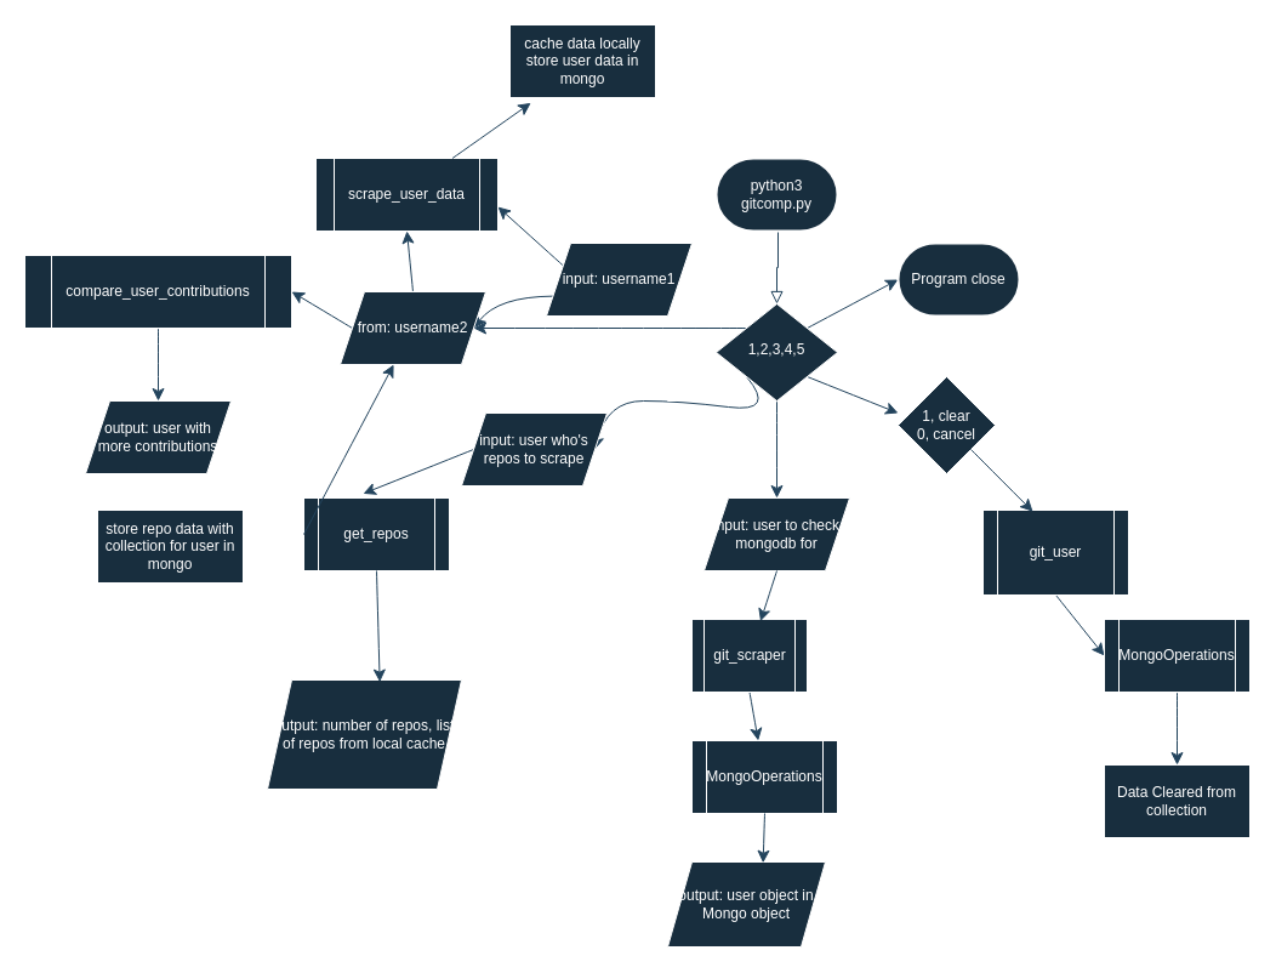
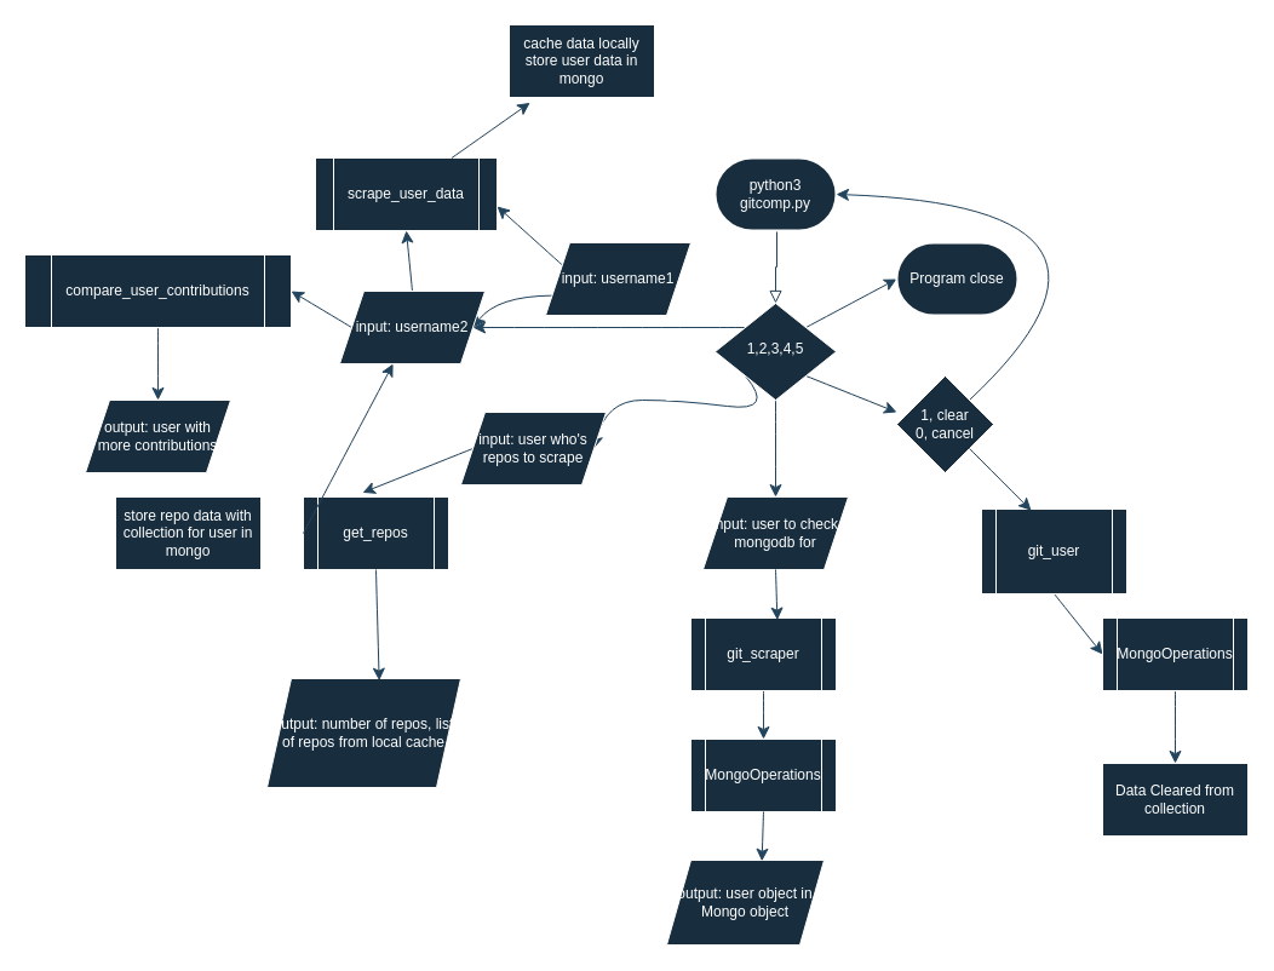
  <mxCell id="0" />
  <mxCell id="1" parent="0" />
  <mxCell id="2" value="" style="rounded=0;html=1;jettySize=auto;orthogonalLoop=1;fontSize=11;endArrow=block;endFill=0;endSize=8;strokeWidth=1;shadow=0;labelBackgroundColor=none;edgeStyle=orthogonalEdgeStyle;strokeColor=#23445D;fontColor=default;" parent="1" edge="1"><mxGeometry relative="1" as="geometry"><mxPoint x="640" y="190" as="sourcePoint" /><mxPoint x="640" y="250" as="targetPoint" /><Array as="points"><mxPoint x="641" y="190" /><mxPoint x="641" y="220" /><mxPoint x="640" y="220" /></Array></mxGeometry></mxCell>
  <mxCell id="3" style="edgeStyle=none;curved=1;rounded=0;orthogonalLoop=1;jettySize=auto;html=1;exitX=0;exitY=1;exitDx=0;exitDy=0;fontSize=12;startSize=8;endSize=8;entryX=1;entryY=0.5;entryDx=0;entryDy=0;labelBackgroundColor=none;strokeColor=#23445D;fontColor=default;" edge="1" parent="1" source="8" target="23"><mxGeometry relative="1" as="geometry"><mxPoint x="490" y="330" as="targetPoint" /><Array as="points"><mxPoint x="640" y="340" /><mxPoint x="560" y="330" /><mxPoint x="500" y="330" /></Array></mxGeometry></mxCell>
  <mxCell id="4" style="edgeStyle=none;curved=1;rounded=0;orthogonalLoop=1;jettySize=auto;html=1;exitX=1;exitY=0;exitDx=0;exitDy=0;fontSize=12;startSize=8;endSize=8;labelBackgroundColor=none;strokeColor=#23445D;fontColor=default;" edge="1" parent="1" source="8"><mxGeometry relative="1" as="geometry"><mxPoint x="740" y="230" as="targetPoint" /></mxGeometry></mxCell>
  <mxCell id="5" style="edgeStyle=none;curved=1;rounded=0;orthogonalLoop=1;jettySize=auto;html=1;exitX=1;exitY=1;exitDx=0;exitDy=0;fontSize=12;startSize=8;endSize=8;labelBackgroundColor=none;strokeColor=#23445D;fontColor=default;" edge="1" parent="1" source="8"><mxGeometry relative="1" as="geometry"><mxPoint x="740" y="340" as="targetPoint" /></mxGeometry></mxCell>
  <mxCell id="6" style="edgeStyle=none;curved=1;rounded=0;orthogonalLoop=1;jettySize=auto;html=1;exitX=0.5;exitY=1;exitDx=0;exitDy=0;fontSize=12;startSize=8;endSize=8;labelBackgroundColor=none;strokeColor=#23445D;fontColor=default;" edge="1" parent="1" source="8"><mxGeometry relative="1" as="geometry"><mxPoint x="640" y="410" as="targetPoint" /></mxGeometry></mxCell>
  <mxCell id="7" style="edgeStyle=none;curved=1;rounded=0;orthogonalLoop=1;jettySize=auto;html=1;exitX=0;exitY=0;exitDx=0;exitDy=0;fontSize=12;startSize=8;endSize=8;labelBackgroundColor=none;strokeColor=#23445D;fontColor=default;" edge="1" parent="1" source="8" target="15"><mxGeometry relative="1" as="geometry"><mxPoint x="510" y="230" as="targetPoint" /></mxGeometry></mxCell>
  <mxCell id="8" value="1,2,3,4,5" style="rhombus;whiteSpace=wrap;html=1;shadow=0;fontFamily=Helvetica;fontSize=12;align=center;strokeWidth=1;spacing=6;spacingTop=-4;labelBackgroundColor=none;fillColor=#182E3E;strokeColor=#FFFFFF;fontColor=#FFFFFF;" parent="1" vertex="1"><mxGeometry x="590" y="250" width="100" height="80" as="geometry" /></mxCell>
  <mxCell id="9" value="python3 gitcomp.py" style="strokeWidth=2;html=1;shape=mxgraph.flowchart.terminator;whiteSpace=wrap;labelBackgroundColor=none;fillColor=#182E3E;strokeColor=#FFFFFF;fontColor=#FFFFFF;" vertex="1" parent="1"><mxGeometry x="590" y="130" width="100" height="60" as="geometry" /></mxCell>
  <mxCell id="10" style="edgeStyle=none;curved=1;rounded=0;orthogonalLoop=1;jettySize=auto;html=1;exitX=0;exitY=0.25;exitDx=0;exitDy=0;fontSize=12;startSize=8;endSize=8;labelBackgroundColor=none;strokeColor=#23445D;fontColor=default;" edge="1" parent="1" source="12"><mxGeometry relative="1" as="geometry"><mxPoint x="410" y="170" as="targetPoint" /></mxGeometry></mxCell>
  <mxCell id="11" style="edgeStyle=none;curved=1;rounded=0;orthogonalLoop=1;jettySize=auto;html=1;exitX=0;exitY=0.75;exitDx=0;exitDy=0;fontSize=12;startSize=8;endSize=8;entryX=1;entryY=0.5;entryDx=0;entryDy=0;labelBackgroundColor=none;strokeColor=#23445D;fontColor=default;" edge="1" parent="1" source="12" target="15"><mxGeometry relative="1" as="geometry"><mxPoint x="400" y="244" as="targetPoint" /><Array as="points"><mxPoint x="410" y="244" /></Array></mxGeometry></mxCell>
  <mxCell id="12" value="input: username1" style="shape=parallelogram;perimeter=parallelogramPerimeter;whiteSpace=wrap;html=1;fixedSize=1;labelBackgroundColor=none;fillColor=#182E3E;strokeColor=#FFFFFF;fontColor=#FFFFFF;" vertex="1" parent="1"><mxGeometry x="450" y="200" width="120" height="60" as="geometry" /></mxCell>
  <mxCell id="13" style="edgeStyle=none;curved=1;rounded=0;orthogonalLoop=1;jettySize=auto;html=1;exitX=0;exitY=0.5;exitDx=0;exitDy=0;fontSize=12;startSize=8;endSize=8;labelBackgroundColor=none;strokeColor=#23445D;fontColor=default;" edge="1" parent="1" source="15"><mxGeometry relative="1" as="geometry"><mxPoint x="240" y="240" as="targetPoint" /></mxGeometry></mxCell>
  <mxCell id="14" style="edgeStyle=none;curved=1;rounded=0;orthogonalLoop=1;jettySize=auto;html=1;exitX=0.5;exitY=0;exitDx=0;exitDy=0;entryX=0.5;entryY=1;entryDx=0;entryDy=0;fontSize=12;startSize=8;endSize=8;labelBackgroundColor=none;strokeColor=#23445D;fontColor=default;" edge="1" parent="1" source="15" target="19"><mxGeometry relative="1" as="geometry" /></mxCell>
- <mxCell id="15" value="from: username2" style="shape=parallelogram;perimeter=parallelogramPerimeter;whiteSpace=wrap;html=1;fixedSize=1;labelBackgroundColor=none;fillColor=#182E3E;strokeColor=#FFFFFF;fontColor=#FFFFFF;" vertex="1" parent="1"><mxGeometry x="280" y="240" width="120" height="60" as="geometry" /></mxCell>
+ <mxCell id="15" value="input: username2" style="shape=parallelogram;perimeter=parallelogramPerimeter;whiteSpace=wrap;html=1;fixedSize=1;labelBackgroundColor=none;fillColor=#182E3E;strokeColor=#FFFFFF;fontColor=#FFFFFF;" vertex="1" parent="1"><mxGeometry x="280" y="240" width="120" height="60" as="geometry" /></mxCell>
  <mxCell id="16" value="output: user with more contributions" style="shape=parallelogram;perimeter=parallelogramPerimeter;whiteSpace=wrap;html=1;fixedSize=1;labelBackgroundColor=none;fillColor=#182E3E;strokeColor=#FFFFFF;fontColor=#FFFFFF;" vertex="1" parent="1"><mxGeometry x="70" y="330" width="120" height="60" as="geometry" /></mxCell>
  <mxCell id="17" style="edgeStyle=none;curved=1;rounded=0;orthogonalLoop=1;jettySize=auto;html=1;exitX=0.5;exitY=1;exitDx=0;exitDy=0;fontSize=12;startSize=8;endSize=8;labelBackgroundColor=none;strokeColor=#23445D;fontColor=default;" edge="1" parent="1" source="18"><mxGeometry relative="1" as="geometry"><mxPoint x="130" y="330" as="targetPoint" /></mxGeometry></mxCell>
  <mxCell id="18" value="compare_user_contributions" style="shape=process;whiteSpace=wrap;html=1;backgroundOutline=1;labelBackgroundColor=none;fillColor=#182E3E;strokeColor=#FFFFFF;fontColor=#FFFFFF;" vertex="1" parent="1"><mxGeometry x="20" y="210" width="220" height="60" as="geometry" /></mxCell>
  <mxCell id="19" value="scrape_user_data" style="shape=process;whiteSpace=wrap;html=1;backgroundOutline=1;labelBackgroundColor=none;fillColor=#182E3E;strokeColor=#FFFFFF;fontColor=#FFFFFF;" vertex="1" parent="1"><mxGeometry x="260" y="130" width="150" height="60" as="geometry" /></mxCell>
  <mxCell id="20" value="cache data locally&lt;div&gt;store user data in mongo&lt;/div&gt;" style="rounded=0;whiteSpace=wrap;html=1;labelBackgroundColor=none;fillColor=#182E3E;strokeColor=#FFFFFF;fontColor=#FFFFFF;" vertex="1" parent="1"><mxGeometry x="420" y="20" width="120" height="60" as="geometry" /></mxCell>
  <mxCell id="21" style="edgeStyle=none;curved=1;rounded=0;orthogonalLoop=1;jettySize=auto;html=1;exitX=0.75;exitY=0;exitDx=0;exitDy=0;entryX=0.143;entryY=1.073;entryDx=0;entryDy=0;entryPerimeter=0;fontSize=12;startSize=8;endSize=8;labelBackgroundColor=none;strokeColor=#23445D;fontColor=default;" edge="1" parent="1" source="19" target="20"><mxGeometry relative="1" as="geometry" /></mxCell>
  <mxCell id="22" style="edgeStyle=none;curved=1;rounded=0;orthogonalLoop=1;jettySize=auto;html=1;exitX=0;exitY=0.5;exitDx=0;exitDy=0;fontSize=12;startSize=8;endSize=8;entryX=0.408;entryY=-0.06;entryDx=0;entryDy=0;entryPerimeter=0;labelBackgroundColor=none;strokeColor=#23445D;fontColor=default;" edge="1" parent="1" source="23" target="24"><mxGeometry relative="1" as="geometry"><mxPoint x="290" y="330" as="targetPoint" /></mxGeometry></mxCell>
  <mxCell id="23" value="input: user who's repos to scrape" style="shape=parallelogram;perimeter=parallelogramPerimeter;whiteSpace=wrap;html=1;fixedSize=1;labelBackgroundColor=none;fillColor=#182E3E;strokeColor=#FFFFFF;fontColor=#FFFFFF;" vertex="1" parent="1"><mxGeometry x="380" y="340" width="120" height="60" as="geometry" /></mxCell>
  <mxCell id="24" value="get_repos" style="shape=process;whiteSpace=wrap;html=1;backgroundOutline=1;labelBackgroundColor=none;fillColor=#182E3E;strokeColor=#FFFFFF;fontColor=#FFFFFF;" vertex="1" parent="1"><mxGeometry x="250" y="410" width="120" height="60" as="geometry" /></mxCell>
- <mxCell id="25" value="store repo data with collection for user in mongo" style="rounded=0;whiteSpace=wrap;html=1;labelBackgroundColor=none;fillColor=#182E3E;strokeColor=#FFFFFF;fontColor=#FFFFFF;" vertex="1" parent="1"><mxGeometry x="80" y="420" width="120" height="60" as="geometry" /></mxCell>
+ <mxCell id="25" value="store repo data with collection for user in mongo" style="rounded=0;whiteSpace=wrap;html=1;labelBackgroundColor=none;fillColor=#182E3E;strokeColor=#FFFFFF;fontColor=#FFFFFF;" vertex="1" parent="1"><mxGeometry x="95" y="410" width="120" height="60" as="geometry" /></mxCell>
  <mxCell id="26" value="output: number of repos, list of repos from local cache" style="shape=parallelogram;perimeter=parallelogramPerimeter;whiteSpace=wrap;html=1;fixedSize=1;labelBackgroundColor=none;fillColor=#182E3E;strokeColor=#FFFFFF;fontColor=#FFFFFF;" vertex="1" parent="1"><mxGeometry x="220" y="560" width="160" height="90" as="geometry" /></mxCell>
  <mxCell id="27" style="edgeStyle=none;curved=1;rounded=0;orthogonalLoop=1;jettySize=auto;html=1;exitX=0;exitY=0.5;exitDx=0;exitDy=0;fontSize=12;startSize=8;endSize=8;labelBackgroundColor=none;strokeColor=#23445D;fontColor=default;" edge="1" parent="1" source="24" target="15"><mxGeometry relative="1" as="geometry" /></mxCell>
  <mxCell id="28" style="edgeStyle=none;curved=1;rounded=0;orthogonalLoop=1;jettySize=auto;html=1;exitX=0.5;exitY=1;exitDx=0;exitDy=0;entryX=0.579;entryY=0.018;entryDx=0;entryDy=0;entryPerimeter=0;fontSize=12;startSize=8;endSize=8;labelBackgroundColor=none;strokeColor=#23445D;fontColor=default;" edge="1" parent="1" source="24" target="26"><mxGeometry relative="1" as="geometry" /></mxCell>
  <mxCell id="29" value="1" style="text;html=1;align=center;verticalAlign=middle;whiteSpace=wrap;rounded=0;fontSize=16;labelBackgroundColor=none;fontColor=#FFFFFF;" vertex="1" parent="1"><mxGeometry x="560" y="230" width="60" height="30" as="geometry" /></mxCell>
  <mxCell id="30" value="2" style="text;html=1;align=center;verticalAlign=middle;whiteSpace=wrap;rounded=0;fontSize=16;labelBackgroundColor=none;fontColor=#FFFFFF;" vertex="1" parent="1"><mxGeometry x="524" y="310" width="60" height="30" as="geometry" /></mxCell>
  <mxCell id="31" value="3" style="text;html=1;align=center;verticalAlign=middle;whiteSpace=wrap;rounded=0;fontSize=16;labelBackgroundColor=none;fontColor=#FFFFFF;" vertex="1" parent="1"><mxGeometry x="620" y="345" width="60" height="30" as="geometry" /></mxCell>
  <mxCell id="32" value="5" style="text;html=1;align=center;verticalAlign=middle;whiteSpace=wrap;rounded=0;fontSize=16;labelBackgroundColor=none;fontColor=#FFFFFF;" vertex="1" parent="1"><mxGeometry x="660" y="230" width="60" height="30" as="geometry" /></mxCell>
  <mxCell id="33" value="4" style="text;html=1;align=center;verticalAlign=middle;whiteSpace=wrap;rounded=0;fontSize=16;labelBackgroundColor=none;fontColor=#FFFFFF;" vertex="1" parent="1"><mxGeometry x="680" y="300" width="60" height="30" as="geometry" /></mxCell>
  <mxCell id="34" value="input: user to check mongodb for" style="shape=parallelogram;perimeter=parallelogramPerimeter;whiteSpace=wrap;html=1;fixedSize=1;labelBackgroundColor=none;fillColor=#182E3E;strokeColor=#FFFFFF;fontColor=#FFFFFF;" vertex="1" parent="1"><mxGeometry x="580" y="410" width="120" height="60" as="geometry" /></mxCell>
  <mxCell id="35" style="edgeStyle=none;curved=1;rounded=0;orthogonalLoop=1;jettySize=auto;html=1;exitX=0.5;exitY=1;exitDx=0;exitDy=0;fontSize=12;startSize=8;endSize=8;labelBackgroundColor=none;strokeColor=#23445D;fontColor=default;" edge="1" parent="1" source="36" target="40"><mxGeometry relative="1" as="geometry"><mxPoint x="630" y="610" as="targetPoint" /></mxGeometry></mxCell>
- <mxCell id="36" value="git_scraper" style="shape=process;whiteSpace=wrap;html=1;backgroundOutline=1;labelBackgroundColor=none;fillColor=#182E3E;strokeColor=#FFFFFF;fontColor=#FFFFFF;" vertex="1" parent="1"><mxGeometry x="570" y="510" width="95" height="60" as="geometry" /></mxCell>
+ <mxCell id="36" value="git_scraper" style="shape=process;whiteSpace=wrap;html=1;backgroundOutline=1;labelBackgroundColor=none;fillColor=#182E3E;strokeColor=#FFFFFF;fontColor=#FFFFFF;" vertex="1" parent="1"><mxGeometry x="570" y="510" width="120" height="60" as="geometry" /></mxCell>
  <mxCell id="37" value="" style="strokeWidth=2;html=1;shape=mxgraph.flowchart.annotation_2;align=left;labelPosition=right;pointerEvents=1;labelBackgroundColor=none;fillColor=#182E3E;strokeColor=#FFFFFF;fontColor=#FFFFFF;" vertex="1" parent="1"><mxGeometry x="700" y="520" width="20" height="40" as="geometry" /></mxCell>
  <mxCell id="38" value="Runnning mongo server from object" style="text;html=1;align=center;verticalAlign=middle;whiteSpace=wrap;rounded=0;fontSize=16;labelBackgroundColor=none;fontColor=#FFFFFF;" vertex="1" parent="1"><mxGeometry x="720" y="530" width="133" as="geometry" /></mxCell>
  <mxCell id="39" style="edgeStyle=none;curved=1;rounded=0;orthogonalLoop=1;jettySize=auto;html=1;exitX=0.5;exitY=1;exitDx=0;exitDy=0;entryX=0.595;entryY=0.027;entryDx=0;entryDy=0;entryPerimeter=0;fontSize=12;startSize=8;endSize=8;labelBackgroundColor=none;strokeColor=#23445D;fontColor=default;" edge="1" parent="1" source="34" target="36"><mxGeometry relative="1" as="geometry" /></mxCell>
  <mxCell id="40" value="MongoOperations" style="shape=process;whiteSpace=wrap;html=1;backgroundOutline=1;labelBackgroundColor=none;fillColor=#182E3E;strokeColor=#FFFFFF;fontColor=#FFFFFF;" vertex="1" parent="1"><mxGeometry x="570" y="610" width="120" height="60" as="geometry" /></mxCell>
  <mxCell id="41" value="output: user object in Mongo object" style="shape=parallelogram;perimeter=parallelogramPerimeter;whiteSpace=wrap;html=1;fixedSize=1;labelBackgroundColor=none;fillColor=#182E3E;strokeColor=#FFFFFF;fontColor=#FFFFFF;" vertex="1" parent="1"><mxGeometry x="550" y="710" width="130" height="70" as="geometry" /></mxCell>
  <mxCell id="42" style="edgeStyle=none;curved=1;rounded=0;orthogonalLoop=1;jettySize=auto;html=1;exitX=0.5;exitY=1;exitDx=0;exitDy=0;entryX=0.605;entryY=0.011;entryDx=0;entryDy=0;entryPerimeter=0;fontSize=12;startSize=8;endSize=8;labelBackgroundColor=none;strokeColor=#23445D;fontColor=default;" edge="1" parent="1" source="40" target="41"><mxGeometry relative="1" as="geometry" /></mxCell>
+ <mxCell id="43" style="edgeStyle=none;curved=1;rounded=0;orthogonalLoop=1;jettySize=auto;html=1;exitX=1;exitY=0;exitDx=0;exitDy=0;fontSize=12;startSize=8;endSize=8;entryX=1;entryY=0.5;entryDx=0;entryDy=0;entryPerimeter=0;labelBackgroundColor=none;strokeColor=#23445D;fontColor=default;" edge="1" parent="1" source="44" target="9"><mxGeometry relative="1" as="geometry"><mxPoint x="990" y="110" as="targetPoint" /><Array as="points"><mxPoint x="970" y="170" /></Array></mxGeometry></mxCell>
  <mxCell id="44" value="1, clear&lt;div&gt;0, cancel&lt;/div&gt;" style="rhombus;whiteSpace=wrap;html=1;labelBackgroundColor=none;fillColor=#182E3E;strokeColor=#FFFFFF;fontColor=#FFFFFF;" vertex="1" parent="1"><mxGeometry x="740" y="310" width="80" height="80" as="geometry" /></mxCell>
  <mxCell id="45" style="edgeStyle=none;curved=1;rounded=0;orthogonalLoop=1;jettySize=auto;html=1;exitX=0.5;exitY=1;exitDx=0;exitDy=0;entryX=0;entryY=0.5;entryDx=0;entryDy=0;fontSize=12;startSize=8;endSize=8;labelBackgroundColor=none;strokeColor=#23445D;fontColor=default;" edge="1" parent="1" source="46" target="48"><mxGeometry relative="1" as="geometry" /></mxCell>
  <mxCell id="46" value="git_user" style="shape=process;whiteSpace=wrap;html=1;backgroundOutline=1;labelBackgroundColor=none;fillColor=#182E3E;strokeColor=#FFFFFF;fontColor=#FFFFFF;" vertex="1" parent="1"><mxGeometry x="810" y="420" width="120" height="70" as="geometry" /></mxCell>
  <mxCell id="47" style="edgeStyle=none;curved=1;rounded=0;orthogonalLoop=1;jettySize=auto;html=1;exitX=0.5;exitY=1;exitDx=0;exitDy=0;entryX=0.5;entryY=0;entryDx=0;entryDy=0;fontSize=12;startSize=8;endSize=8;labelBackgroundColor=none;strokeColor=#23445D;fontColor=default;" edge="1" parent="1" source="48" target="50"><mxGeometry relative="1" as="geometry" /></mxCell>
  <mxCell id="48" value="MongoOperations" style="shape=process;whiteSpace=wrap;html=1;backgroundOutline=1;labelBackgroundColor=none;fillColor=#182E3E;strokeColor=#FFFFFF;fontColor=#FFFFFF;" vertex="1" parent="1"><mxGeometry x="910" y="510" width="120" height="60" as="geometry" /></mxCell>
  <mxCell id="49" style="edgeStyle=none;curved=1;rounded=0;orthogonalLoop=1;jettySize=auto;html=1;exitX=1;exitY=1;exitDx=0;exitDy=0;entryX=0.342;entryY=0.017;entryDx=0;entryDy=0;entryPerimeter=0;fontSize=12;startSize=8;endSize=8;labelBackgroundColor=none;strokeColor=#23445D;fontColor=default;" edge="1" parent="1" source="44" target="46"><mxGeometry relative="1" as="geometry" /></mxCell>
  <mxCell id="50" value="Data Cleared from collection" style="rounded=0;whiteSpace=wrap;html=1;labelBackgroundColor=none;fillColor=#182E3E;strokeColor=#FFFFFF;fontColor=#FFFFFF;" vertex="1" parent="1"><mxGeometry x="910" y="630" width="120" height="60" as="geometry" /></mxCell>
  <mxCell id="51" value="Program close" style="strokeWidth=2;html=1;shape=mxgraph.flowchart.terminator;whiteSpace=wrap;labelBackgroundColor=none;fillColor=#182E3E;strokeColor=#FFFFFF;fontColor=#FFFFFF;" vertex="1" parent="1"><mxGeometry x="740" y="200" width="100" height="60" as="geometry" /></mxCell>
